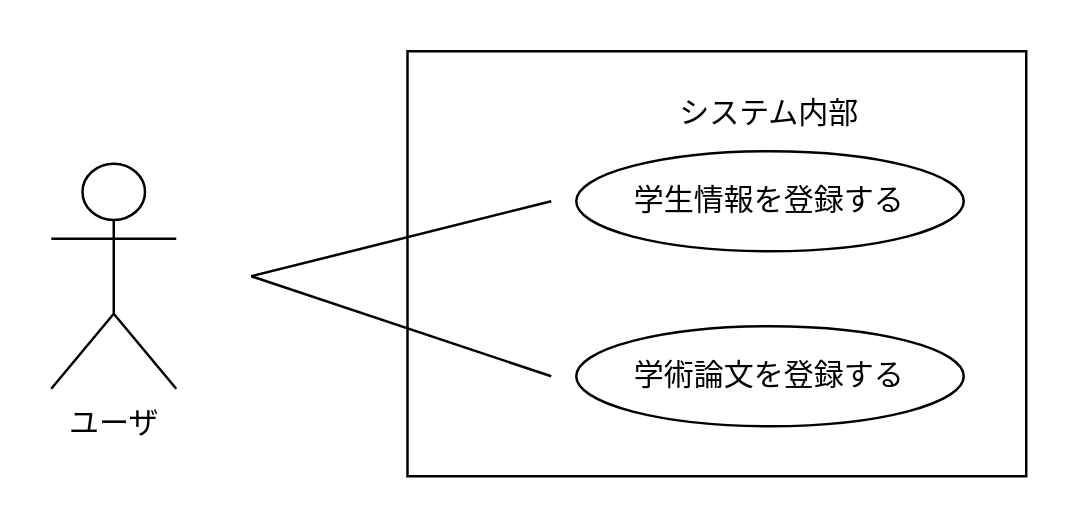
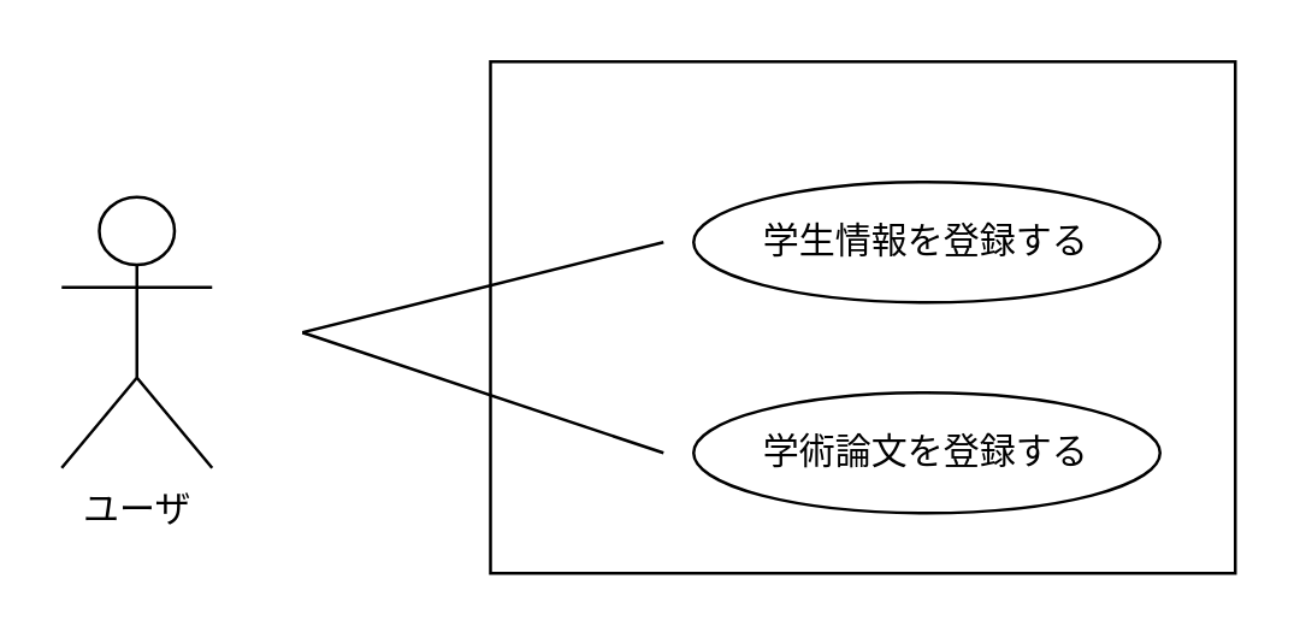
  <mxCell id="0" />
  <mxCell id="1" parent="0" />
  <mxCell id="2" value="ユーザ" style="shape=umlActor;verticalLabelPosition=bottom;verticalAlign=top;html=1;outlineConnect=0;" vertex="1" parent="1"><mxGeometry x="20" y="65" width="50" height="90" as="geometry" /></mxCell>
  <mxCell id="3" value="" style="rounded=0;whiteSpace=wrap;html=1;fillColor=none;" vertex="1" parent="1"><mxGeometry x="162.5" y="20" width="247.5" height="170" as="geometry" /></mxCell>
- <mxCell id="4" value="システム内部" style="text;html=1;align=center;verticalAlign=middle;whiteSpace=wrap;rounded=0;" vertex="1" parent="1"><mxGeometry x="270" y="30" width="75" height="30" as="geometry" /></mxCell>
  <mxCell id="5" value="学生情報を登録する" style="ellipse;whiteSpace=wrap;html=1;fillColor=none;" vertex="1" parent="1"><mxGeometry x="230" y="60" width="155" height="40" as="geometry" /></mxCell>
  <mxCell id="6" value="学術論文を登録する" style="ellipse;whiteSpace=wrap;html=1;fillColor=none;" vertex="1" parent="1"><mxGeometry x="230" y="130" width="155" height="40" as="geometry" /></mxCell>
  <mxCell id="7" value="" style="endArrow=none;html=1;rounded=0;" edge="1" parent="1"><mxGeometry width="50" height="50" relative="1" as="geometry"><mxPoint x="100" y="110" as="sourcePoint" /><mxPoint x="220" y="80" as="targetPoint" /></mxGeometry></mxCell>
  <mxCell id="8" value="" style="endArrow=none;html=1;rounded=0;" edge="1" parent="1"><mxGeometry width="50" height="50" relative="1" as="geometry"><mxPoint x="100" y="110" as="sourcePoint" /><mxPoint x="220" y="150" as="targetPoint" /></mxGeometry></mxCell>
